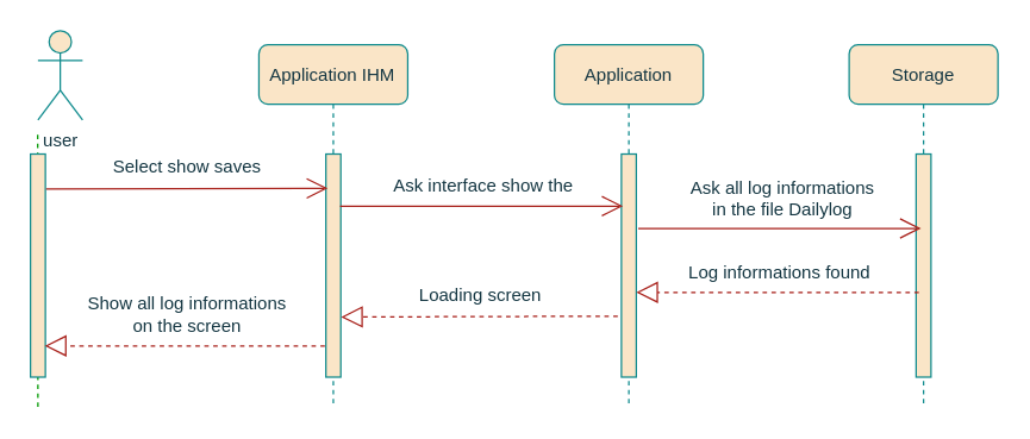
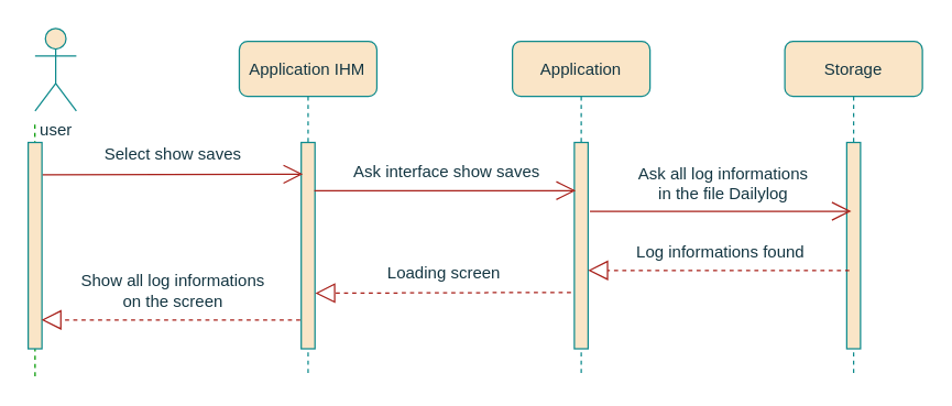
  <mxCell id="0" />
  <mxCell id="1" parent="0" />
  <mxCell id="2" value="&lt;span style=&quot;&quot;&gt;Application IHM&lt;/span&gt;" style="shape=umlLifeline;perimeter=lifelinePerimeter;whiteSpace=wrap;html=1;container=0;collapsible=0;recursiveResize=0;outlineConnect=0;rounded=1;fillColor=#FAE5C7;strokeColor=#0F8B8D;fontColor=#143642;" vertex="1" parent="1"><mxGeometry x="173.46" y="29.5" width="100" height="243.5" as="geometry" /></mxCell>
  <mxCell id="3" value="user" style="shape=umlActor;verticalLabelPosition=bottom;verticalAlign=top;html=1;rounded=1;fillColor=#FAE5C7;strokeColor=#0F8B8D;fontColor=#143642;" vertex="1" parent="1"><mxGeometry x="25" y="20" width="30" height="60" as="geometry" /></mxCell>
  <mxCell id="4" value="&lt;span style=&quot;&quot;&gt;Application&lt;/span&gt;" style="shape=umlLifeline;perimeter=lifelinePerimeter;whiteSpace=wrap;html=1;container=0;collapsible=0;recursiveResize=0;outlineConnect=0;rounded=1;fillColor=#FAE5C7;strokeColor=#0F8B8D;fontColor=#143642;" vertex="1" parent="1"><mxGeometry x="372" y="29.5" width="100" height="243.5" as="geometry" /></mxCell>
  <mxCell id="5" value="&lt;span style=&quot;&quot;&gt;Storage&lt;/span&gt;" style="shape=umlLifeline;perimeter=lifelinePerimeter;whiteSpace=wrap;html=1;container=0;collapsible=0;recursiveResize=0;outlineConnect=0;rounded=1;fillColor=#FAE5C7;strokeColor=#0F8B8D;fontColor=#143642;" vertex="1" parent="1"><mxGeometry x="570" y="29.5" width="100" height="243.5" as="geometry" /></mxCell>
  <mxCell id="6" value="" style="endArrow=none;dashed=1;html=1;rounded=1;labelBackgroundColor=#DAD2D8;strokeColor=#009900;fontColor=#143642;fillColor=#d5e8d4;" edge="1" parent="1"><mxGeometry width="50" height="50" relative="1" as="geometry"><mxPoint x="25" y="273" as="sourcePoint" /><mxPoint x="24.865" y="90" as="targetPoint" /></mxGeometry></mxCell>
  <mxCell id="7" value="" style="html=1;points=[];perimeter=orthogonalPerimeter;rounded=0;glass=0;labelBackgroundColor=none;fillStyle=auto;fillColor=#FAE5C7;strokeColor=#0F8B8D;fontColor=#143642;" vertex="1" parent="1"><mxGeometry x="20" y="103" width="10" height="150" as="geometry" /></mxCell>
  <mxCell id="8" value="" style="html=1;points=[];perimeter=orthogonalPerimeter;rounded=0;glass=0;labelBackgroundColor=none;fillStyle=auto;fillColor=#FAE5C7;strokeColor=#0F8B8D;fontColor=#143642;" vertex="1" parent="1"><mxGeometry x="218.46" y="103" width="10" height="150" as="geometry" /></mxCell>
  <mxCell id="9" value="" style="html=1;points=[];perimeter=orthogonalPerimeter;rounded=0;glass=0;labelBackgroundColor=none;fillStyle=auto;fillColor=#FAE5C7;strokeColor=#0F8B8D;fontColor=#143642;" vertex="1" parent="1"><mxGeometry x="417" y="103" width="10" height="150" as="geometry" /></mxCell>
  <mxCell id="10" value="" style="html=1;points=[];perimeter=orthogonalPerimeter;rounded=0;glass=0;labelBackgroundColor=none;fillStyle=auto;fillColor=#FAE5C7;strokeColor=#0F8B8D;fontColor=#143642;" vertex="1" parent="1"><mxGeometry x="615" y="103" width="10" height="150" as="geometry" /></mxCell>
  <mxCell id="11" value="Select show saves" style="text;html=1;align=center;verticalAlign=middle;resizable=0;points=[];autosize=1;strokeColor=none;fillColor=none;rounded=1;fontColor=#143642;" vertex="1" parent="1"><mxGeometry x="65.09" y="97" width="120" height="30" as="geometry" /></mxCell>
  <mxCell id="12" value="" style="endArrow=open;endFill=1;endSize=12;html=1;rounded=1;entryX=0.071;entryY=0.165;entryDx=0;entryDy=0;entryPerimeter=0;labelBackgroundColor=#DAD2D8;strokeColor=#A8201A;fontColor=#143642;" edge="1" parent="1"><mxGeometry width="160" relative="1" as="geometry"><mxPoint x="30.5" y="126.43" as="sourcePoint" /><mxPoint x="219.67" y="126.05" as="targetPoint" /></mxGeometry></mxCell>
- <mxCell id="13" value="Ask interface show the" style="text;html=1;align=center;verticalAlign=middle;resizable=0;points=[];autosize=1;strokeColor=none;fillColor=none;rounded=1;fontColor=#143642;" vertex="1" parent="1"><mxGeometry x="244" y="110" width="160" height="30" as="geometry" /></mxCell>
+ <mxCell id="13" value="Ask interface show saves" style="text;html=1;align=center;verticalAlign=middle;resizable=0;points=[];autosize=1;strokeColor=none;fillColor=none;rounded=1;fontColor=#143642;" vertex="1" parent="1"><mxGeometry x="244" y="110" width="160" height="30" as="geometry" /></mxCell>
  <mxCell id="14" value="" style="endArrow=open;endFill=1;endSize=12;html=1;rounded=1;labelBackgroundColor=#DAD2D8;strokeColor=#A8201A;fontColor=#143642;" edge="1" parent="1"><mxGeometry width="160" relative="1" as="geometry"><mxPoint x="228" y="138" as="sourcePoint" /><mxPoint x="418" y="138" as="targetPoint" /></mxGeometry></mxCell>
  <mxCell id="15" value="Loading screen" style="text;html=1;align=center;verticalAlign=middle;resizable=0;points=[];autosize=1;strokeColor=none;fillColor=none;rounded=1;fontColor=#143642;" vertex="1" parent="1"><mxGeometry x="266.77" y="183" width="110" height="30" as="geometry" /></mxCell>
  <mxCell id="16" value="" style="endArrow=block;dashed=1;endFill=0;endSize=12;html=1;rounded=1;exitX=-0.211;exitY=0.186;exitDx=0;exitDy=0;exitPerimeter=0;labelBackgroundColor=#DAD2D8;strokeColor=#A8201A;fontColor=#143642;" edge="1" parent="1"><mxGeometry width="160" relative="1" as="geometry"><mxPoint x="414.55" y="211.998" as="sourcePoint" /><mxPoint x="228.66" y="212.59" as="targetPoint" /></mxGeometry></mxCell>
  <mxCell id="17" value="Show all log informations &lt;br&gt;on the screen" style="text;html=1;align=center;verticalAlign=middle;resizable=0;points=[];autosize=1;strokeColor=none;fillColor=none;rounded=1;fontColor=#143642;" vertex="1" parent="1"><mxGeometry x="44.6" y="191" width="160" height="40" as="geometry" /></mxCell>
  <mxCell id="18" value="" style="endArrow=block;endFill=0;endSize=12;html=1;rounded=1;labelBackgroundColor=#DAD2D8;strokeColor=#A8201A;fontColor=#143642;dashed=1;" edge="1" parent="1"><mxGeometry width="160" relative="1" as="geometry"><mxPoint x="217.77" y="232" as="sourcePoint" /><mxPoint x="29.597" y="232" as="targetPoint" /></mxGeometry></mxCell>
  <mxCell id="19" value="Ask all log informations&lt;br&gt;in the file Dailylog" style="text;html=1;align=center;verticalAlign=middle;resizable=0;points=[];autosize=1;strokeColor=none;fillColor=none;rounded=1;fontColor=#143642;" vertex="1" parent="1"><mxGeometry x="444.69" y="113" width="160" height="40" as="geometry" /></mxCell>
  <mxCell id="20" value="" style="endArrow=open;endFill=1;endSize=12;html=1;rounded=1;labelBackgroundColor=#DAD2D8;strokeColor=#A8201A;fontColor=#143642;" edge="1" parent="1"><mxGeometry width="160" relative="1" as="geometry"><mxPoint x="428.33" y="153" as="sourcePoint" /><mxPoint x="618.33" y="153" as="targetPoint" /></mxGeometry></mxCell>
  <mxCell id="21" value="Log informations found" style="text;html=1;align=center;verticalAlign=middle;resizable=0;points=[];autosize=1;strokeColor=none;fillColor=none;rounded=1;fontColor=#143642;" vertex="1" parent="1"><mxGeometry x="448.33" y="168" width="150" height="30" as="geometry" /></mxCell>
  <mxCell id="22" value="" style="endArrow=block;dashed=1;endFill=0;endSize=12;html=1;rounded=1;labelBackgroundColor=#DAD2D8;strokeColor=#A8201A;fontColor=#143642;" edge="1" parent="1"><mxGeometry width="160" relative="1" as="geometry"><mxPoint x="616.83" y="196" as="sourcePoint" /><mxPoint x="426.997" y="196" as="targetPoint" /></mxGeometry></mxCell>
